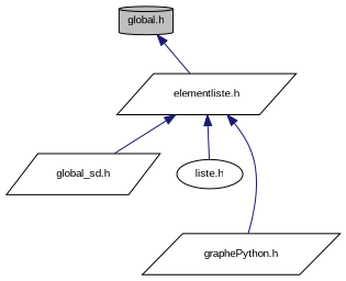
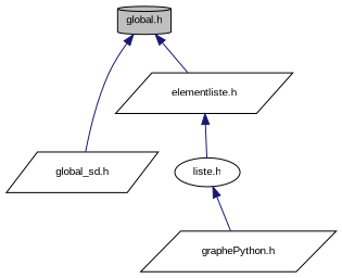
  digraph {
    fontname="Liberation Sans"
    node [color=black fillcolor=white fontname="Liberation Sans" fontsize=10 shape=parallelogram style=filled]
    edge [color=midnightblue dir=back fontname="Liberation Sans" fontsize=10 labelfontname=Helvetica labelfontsize=10 style=solid]
    n1 [fillcolor=grey75 fontcolor=black height=0.2 label="global.h" shape=cylinder width=0.4]
    n2 [height=0.2 label="elementliste.h" width=0.4]
    n3 [height=0.2 label="global_sd.h" width=0.4]
    n4 [height=0.2 label="liste.h" shape=ellipse width=0.4]
    n5 [height=0.2 label="graphePython.h" width=0.4]
    n1 -> n2
-   n2 -> n3
+   n1 -> n3
    n2 -> n4
-   n2 -> n5
+   n4 -> n5
  }
